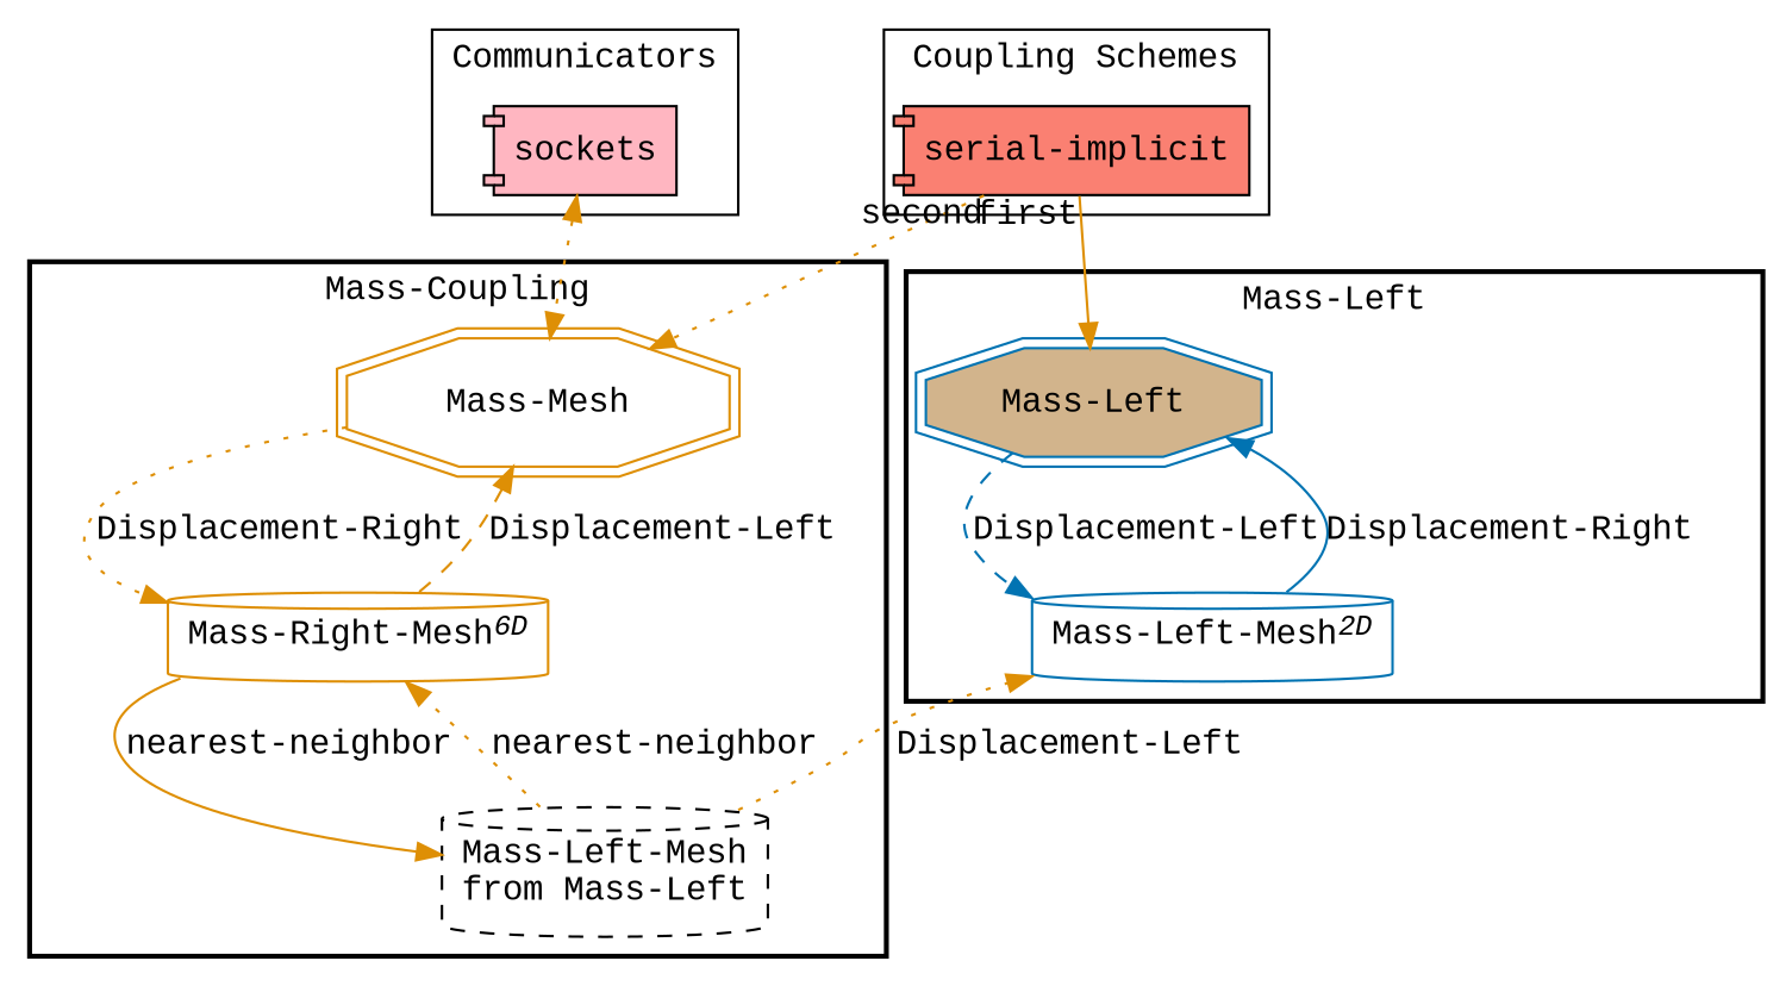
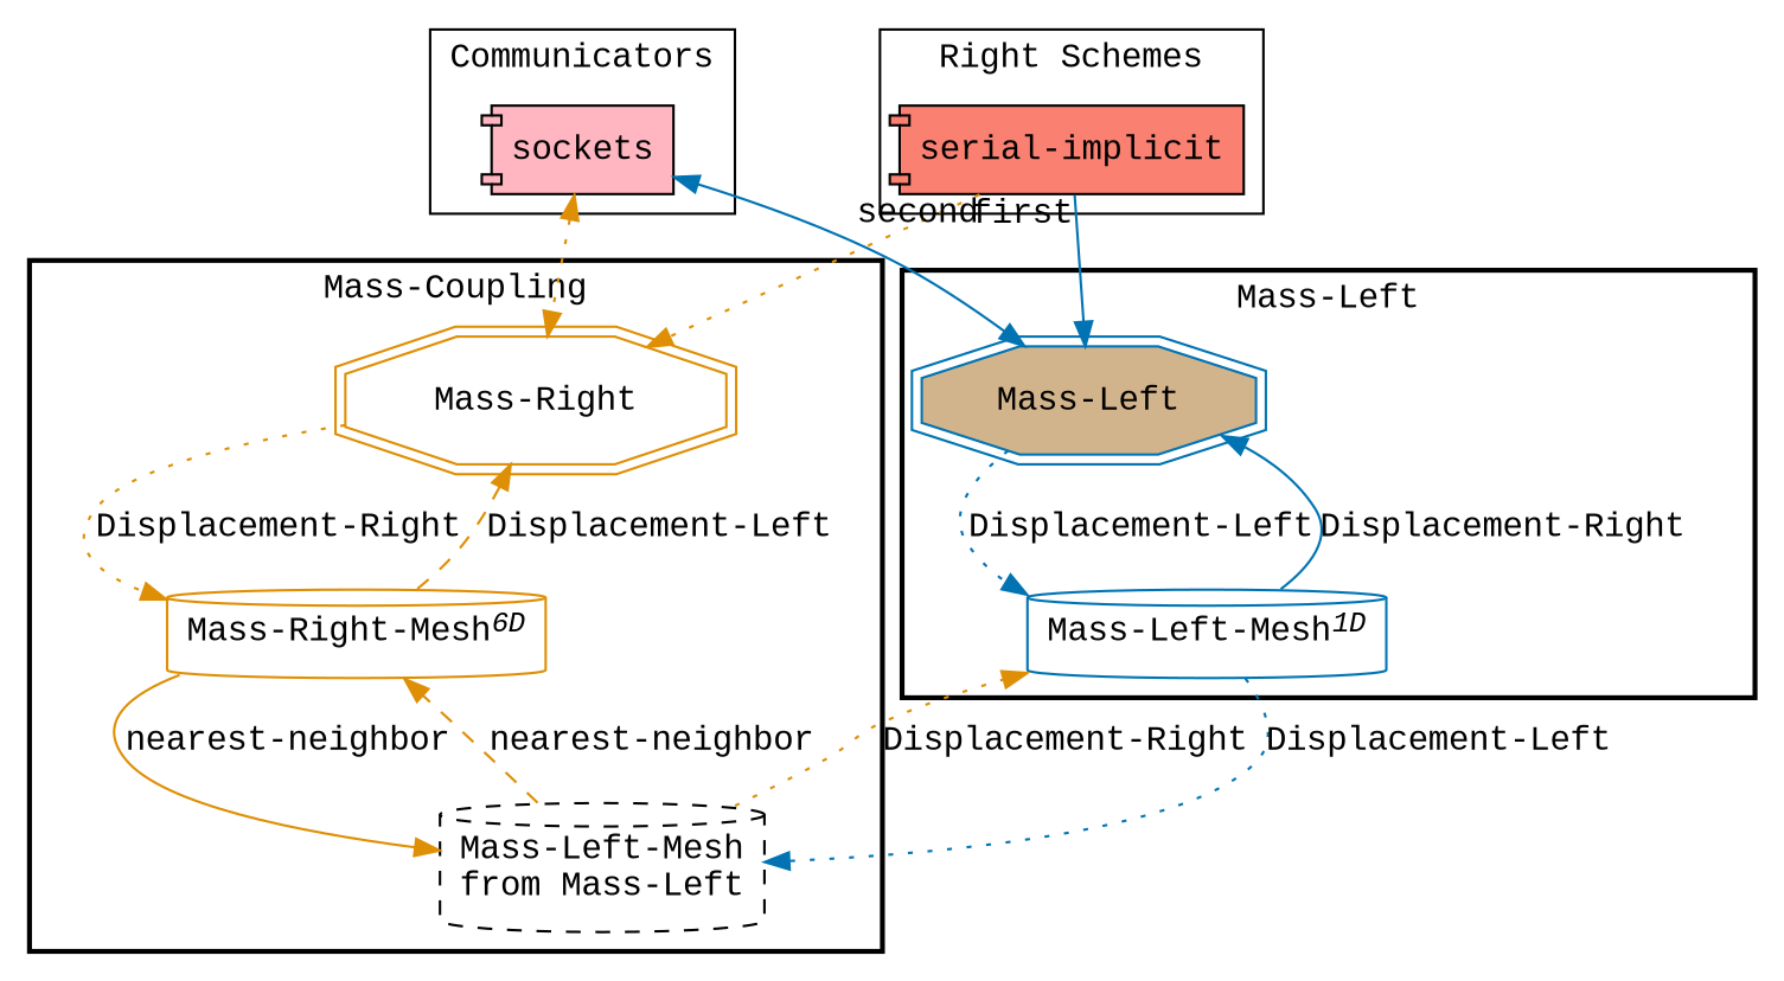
  digraph {
    compound=True
    fontname="Liberation Mono"
    rankdir=TB
    splines=true
    node [fontname="Liberation Mono" shape=cylinder style=filled]
    edge [color="#DE8F05" fontname="Liberation Mono" style=dotted]
    n1 [fillcolor=lightpink label=sockets shape=component]
    n2 [fillcolor=salmon label="serial-implicit" shape=component]
    "Mass-Left" [color="#0173B2" fillcolor=tan shape=doubleoctagon]
-   n4 [color="#0173B2" label=<Mass-Left-Mesh<SUP><I>2D</I></SUP>> style=""]
-   "Mass-Right" [color="#DE8F05" fillcolor=white shape=doubleoctagon label="Mass-Mesh"]
+   n4 [color="#0173B2" label=<Mass-Left-Mesh<SUP><I>1D</I></SUP>> style=""]
+   "Mass-Right" [color="#DE8F05" fillcolor=white shape=doubleoctagon]
    n6 [color="#DE8F05" label=<Mass-Right-Mesh<SUP><I>6D</I></SUP>> style=""]
    n7 [color=black fillcolor=white label="Mass-Left-Mesh\nfrom Mass-Left" style="dashed,filled"]
    subgraph cluster_1 {
      label=Communicators
      n1
    }
    subgraph cluster_2 {
-     label="Coupling Schemes"
+     label="Right Schemes"
      n2
    }
    subgraph cluster_3 {
      label="Mass-Left"
      style=bold
      "Mass-Left"
      n4
    }
    subgraph cluster_4 {
      label="Mass-Coupling"
      style=bold
      "Mass-Right"
      n6
      n7
    }
+   n1 -> "Mass-Left" [color="#0173B2" dir=both style=solid]
    n1 -> "Mass-Right" [dir=both]
-   n2 -> "Mass-Left" [style=solid taillabel=first]
+   n2 -> "Mass-Left" [color="#0173B2" style=solid taillabel=first]
    n2 -> "Mass-Right" [taillabel=second]
-   "Mass-Left" -> n4 [color="#0173B2" label="Displacement-Left" style=dashed]
+   "Mass-Left" -> n4 [color="#0173B2" label="Displacement-Left"]
    n4 -> "Mass-Left" [color="#0173B2" label="Displacement-Right" style=solid]
+   n4 -> n7 [color="#0173B2" label="Displacement-Left"]
    "Mass-Right" -> n6 [label="Displacement-Right"]
    n6 -> "Mass-Right" [label="Displacement-Left" style=dashed]
    n6 -> n7 [label="nearest-neighbor" style=solid]
-   n7 -> n4 [label="Displacement-Left"]
-   n7 -> n6 [label="nearest-neighbor"]
+   n7 -> n4 [label="Displacement-Right"]
+   n7 -> n6 [label="nearest-neighbor" style=dashed]
  }
